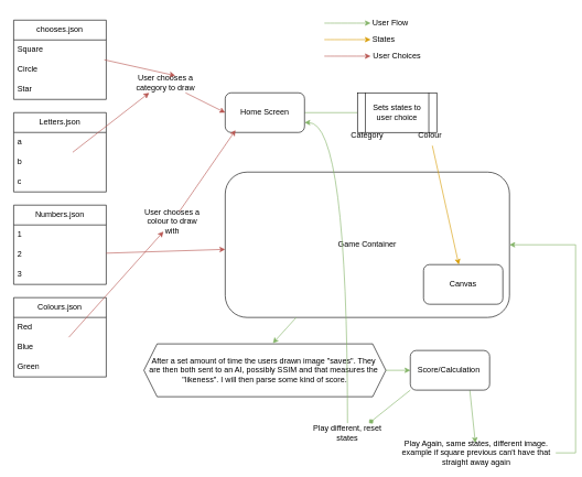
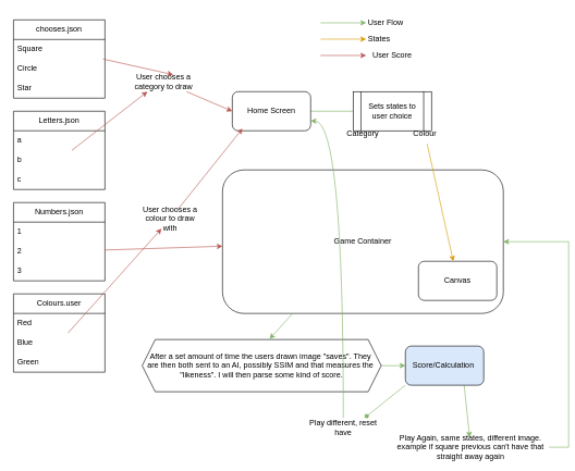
  <mxCell id="0" />
  <mxCell id="1" parent="0" />
  <mxCell id="2" value="Game Container" style="rounded=1;whiteSpace=wrap;html=1;" vertex="1" parent="1"><mxGeometry x="340" y="260" width="430" height="220" as="geometry" /></mxCell>
  <mxCell id="3" value="Canvas" style="rounded=1;whiteSpace=wrap;html=1;" vertex="1" parent="1"><mxGeometry x="640" y="400" width="120" height="60" as="geometry" /></mxCell>
  <mxCell id="4" style="edgeStyle=none;rounded=0;orthogonalLoop=1;jettySize=auto;html=1;fillColor=#d5e8d4;strokeColor=#82b366;endArrow=none;" edge="1" parent="1" source="5" target="30"><mxGeometry relative="1" as="geometry"><mxPoint x="550" y="170" as="targetPoint" /></mxGeometry></mxCell>
- <mxCell id="5" value="Home Screen" style="rounded=1;whiteSpace=wrap;html=1;" vertex="1" parent="1"><mxGeometry x="340" y="140" width="120" height="60" as="geometry" /></mxCell>
+ <mxCell id="5" value="Home Screen" style="rounded=1;whiteSpace=wrap;html=1;" vertex="1" parent="1"><mxGeometry x="355" y="140" width="120" height="60" as="geometry" /></mxCell>
  <mxCell id="6" value="chooses.json" style="swimlane;fontStyle=0;childLayout=stackLayout;horizontal=1;startSize=30;horizontalStack=0;resizeParent=1;resizeParentMax=0;resizeLast=0;collapsible=1;marginBottom=0;whiteSpace=wrap;html=1;" vertex="1" parent="1"><mxGeometry x="20" y="30" width="140" height="120" as="geometry"><mxRectangle x="80" y="70" width="100" height="30" as="alternateBounds" /></mxGeometry></mxCell>
  <mxCell id="7" value="Square" style="text;strokeColor=none;fillColor=none;align=left;verticalAlign=middle;spacingLeft=4;spacingRight=4;overflow=hidden;points=[[0,0.5],[1,0.5]];portConstraint=eastwest;rotatable=0;whiteSpace=wrap;html=1;" vertex="1" parent="6"><mxGeometry y="30" width="140" height="30" as="geometry" /></mxCell>
  <mxCell id="8" value="Circle" style="text;strokeColor=none;fillColor=none;align=left;verticalAlign=middle;spacingLeft=4;spacingRight=4;overflow=hidden;points=[[0,0.5],[1,0.5]];portConstraint=eastwest;rotatable=0;whiteSpace=wrap;html=1;" vertex="1" parent="6"><mxGeometry y="60" width="140" height="30" as="geometry" /></mxCell>
  <mxCell id="9" value="Star" style="text;strokeColor=none;fillColor=none;align=left;verticalAlign=middle;spacingLeft=4;spacingRight=4;overflow=hidden;points=[[0,0.5],[1,0.5]];portConstraint=eastwest;rotatable=0;whiteSpace=wrap;html=1;" vertex="1" parent="6"><mxGeometry y="90" width="140" height="30" as="geometry" /></mxCell>
  <mxCell id="10" value="Letters.json" style="swimlane;fontStyle=0;childLayout=stackLayout;horizontal=1;startSize=30;horizontalStack=0;resizeParent=1;resizeParentMax=0;resizeLast=0;collapsible=1;marginBottom=0;whiteSpace=wrap;html=1;" vertex="1" parent="1"><mxGeometry x="20" y="170" width="140" height="120" as="geometry" /></mxCell>
  <mxCell id="11" value="a" style="text;strokeColor=none;fillColor=none;align=left;verticalAlign=middle;spacingLeft=4;spacingRight=4;overflow=hidden;points=[[0,0.5],[1,0.5]];portConstraint=eastwest;rotatable=0;whiteSpace=wrap;html=1;" vertex="1" parent="10"><mxGeometry y="30" width="140" height="30" as="geometry" /></mxCell>
  <mxCell id="12" value="b" style="text;strokeColor=none;fillColor=none;align=left;verticalAlign=middle;spacingLeft=4;spacingRight=4;overflow=hidden;points=[[0,0.5],[1,0.5]];portConstraint=eastwest;rotatable=0;whiteSpace=wrap;html=1;" vertex="1" parent="10"><mxGeometry y="60" width="140" height="30" as="geometry" /></mxCell>
  <mxCell id="13" value="c" style="text;strokeColor=none;fillColor=none;align=left;verticalAlign=middle;spacingLeft=4;spacingRight=4;overflow=hidden;points=[[0,0.5],[1,0.5]];portConstraint=eastwest;rotatable=0;whiteSpace=wrap;html=1;" vertex="1" parent="10"><mxGeometry y="90" width="140" height="30" as="geometry" /></mxCell>
  <mxCell id="14" value="Numbers.json" style="swimlane;fontStyle=0;childLayout=stackLayout;horizontal=1;startSize=30;horizontalStack=0;resizeParent=1;resizeParentMax=0;resizeLast=0;collapsible=1;marginBottom=0;whiteSpace=wrap;html=1;" vertex="1" parent="1"><mxGeometry x="20" y="310" width="140" height="120" as="geometry" /></mxCell>
  <mxCell id="15" value="1" style="text;strokeColor=none;fillColor=none;align=left;verticalAlign=middle;spacingLeft=4;spacingRight=4;overflow=hidden;points=[[0,0.5],[1,0.5]];portConstraint=eastwest;rotatable=0;whiteSpace=wrap;html=1;" vertex="1" parent="14"><mxGeometry y="30" width="140" height="30" as="geometry" /></mxCell>
  <mxCell id="16" value="2" style="text;strokeColor=none;fillColor=none;align=left;verticalAlign=middle;spacingLeft=4;spacingRight=4;overflow=hidden;points=[[0,0.5],[1,0.5]];portConstraint=eastwest;rotatable=0;whiteSpace=wrap;html=1;" vertex="1" parent="14"><mxGeometry y="60" width="140" height="30" as="geometry" /></mxCell>
  <mxCell id="17" value="3" style="text;strokeColor=none;fillColor=none;align=left;verticalAlign=middle;spacingLeft=4;spacingRight=4;overflow=hidden;points=[[0,0.5],[1,0.5]];portConstraint=eastwest;rotatable=0;whiteSpace=wrap;html=1;" vertex="1" parent="14"><mxGeometry y="90" width="140" height="30" as="geometry" /></mxCell>
- <mxCell id="18" value="Colours.json" style="swimlane;fontStyle=0;childLayout=stackLayout;horizontal=1;startSize=30;horizontalStack=0;resizeParent=1;resizeParentMax=0;resizeLast=0;collapsible=1;marginBottom=0;whiteSpace=wrap;html=1;" vertex="1" parent="1"><mxGeometry x="20" y="450" width="140" height="120" as="geometry" /></mxCell>
+ <mxCell id="18" value="Colours.user" style="swimlane;fontStyle=0;childLayout=stackLayout;horizontal=1;startSize=30;horizontalStack=0;resizeParent=1;resizeParentMax=0;resizeLast=0;collapsible=1;marginBottom=0;whiteSpace=wrap;html=1;" vertex="1" parent="1"><mxGeometry x="20" y="450" width="140" height="120" as="geometry" /></mxCell>
  <mxCell id="19" value="Red&lt;span style=&quot;white-space: pre;&quot;&gt;&#09;&lt;/span&gt;" style="text;strokeColor=none;fillColor=none;align=left;verticalAlign=middle;spacingLeft=4;spacingRight=4;overflow=hidden;points=[[0,0.5],[1,0.5]];portConstraint=eastwest;rotatable=0;whiteSpace=wrap;html=1;" vertex="1" parent="18"><mxGeometry y="30" width="140" height="30" as="geometry" /></mxCell>
  <mxCell id="20" value="Blue" style="text;strokeColor=none;fillColor=none;align=left;verticalAlign=middle;spacingLeft=4;spacingRight=4;overflow=hidden;points=[[0,0.5],[1,0.5]];portConstraint=eastwest;rotatable=0;whiteSpace=wrap;html=1;" vertex="1" parent="18"><mxGeometry y="60" width="140" height="30" as="geometry" /></mxCell>
  <mxCell id="21" value="Green" style="text;strokeColor=none;fillColor=none;align=left;verticalAlign=middle;spacingLeft=4;spacingRight=4;overflow=hidden;points=[[0,0.5],[1,0.5]];portConstraint=eastwest;rotatable=0;whiteSpace=wrap;html=1;" vertex="1" parent="18"><mxGeometry y="90" width="140" height="30" as="geometry" /></mxCell>
  <mxCell id="22" style="edgeStyle=none;rounded=0;orthogonalLoop=1;jettySize=auto;html=1;entryX=0;entryY=0.5;entryDx=0;entryDy=0;fillColor=#f8cecc;strokeColor=#b85450;" edge="1" parent="1" source="23" target="5"><mxGeometry relative="1" as="geometry" /></mxCell>
  <mxCell id="23" value="User chooses a category to draw" style="text;html=1;align=center;verticalAlign=middle;whiteSpace=wrap;rounded=0;" vertex="1" parent="1"><mxGeometry x="200" y="110" width="100" height="30" as="geometry" /></mxCell>
  <mxCell id="24" style="edgeStyle=none;rounded=0;orthogonalLoop=1;jettySize=auto;html=1;entryX=0.644;entryY=0.133;entryDx=0;entryDy=0;entryPerimeter=0;fillColor=#f8cecc;strokeColor=#b85450;" edge="1" parent="1" source="7" target="23"><mxGeometry relative="1" as="geometry" /></mxCell>
  <mxCell id="25" style="edgeStyle=none;rounded=0;orthogonalLoop=1;jettySize=auto;html=1;fillColor=#f8cecc;strokeColor=#b85450;" edge="1" parent="1" source="16" target="2"><mxGeometry relative="1" as="geometry" /></mxCell>
  <mxCell id="26" style="edgeStyle=none;rounded=0;orthogonalLoop=1;jettySize=auto;html=1;entryX=0.25;entryY=1;entryDx=0;entryDy=0;fillColor=#f8cecc;strokeColor=#b85450;" edge="1" parent="1" source="12" target="23"><mxGeometry relative="1" as="geometry" /></mxCell>
  <mxCell id="27" value="User chooses a colour to draw with" style="text;html=1;align=center;verticalAlign=middle;whiteSpace=wrap;rounded=0;" vertex="1" parent="1"><mxGeometry x="210" y="320" width="100" height="30" as="geometry" /></mxCell>
  <mxCell id="28" style="edgeStyle=none;rounded=0;orthogonalLoop=1;jettySize=auto;html=1;fillColor=#f8cecc;strokeColor=#b85450;" edge="1" parent="1" source="20" target="27"><mxGeometry relative="1" as="geometry" /></mxCell>
  <mxCell id="29" style="edgeStyle=none;rounded=0;orthogonalLoop=1;jettySize=auto;html=1;entryX=0.13;entryY=0.943;entryDx=0;entryDy=0;entryPerimeter=0;fillColor=#f8cecc;strokeColor=#b85450;" edge="1" parent="1" source="27" target="5"><mxGeometry relative="1" as="geometry" /></mxCell>
  <mxCell id="30" value="Sets states to user choice" style="shape=process;whiteSpace=wrap;html=1;backgroundOutline=1;" vertex="1" parent="1"><mxGeometry x="540" y="140" width="120" height="60" as="geometry" /></mxCell>
  <mxCell id="31" value="Category" style="text;html=1;align=center;verticalAlign=middle;whiteSpace=wrap;rounded=0;" vertex="1" parent="1"><mxGeometry x="525" y="190" width="60" height="30" as="geometry" /></mxCell>
  <mxCell id="32" style="edgeStyle=none;rounded=0;orthogonalLoop=1;jettySize=auto;html=1;fillColor=#ffe6cc;strokeColor=#d79b00;" edge="1" parent="1" source="33" target="3"><mxGeometry relative="1" as="geometry" /></mxCell>
  <mxCell id="33" value="Colour" style="text;html=1;align=center;verticalAlign=middle;whiteSpace=wrap;rounded=0;" vertex="1" parent="1"><mxGeometry x="620" y="190" width="60" height="30" as="geometry" /></mxCell>
  <mxCell id="34" style="edgeStyle=none;rounded=0;orthogonalLoop=1;jettySize=auto;html=1;entryX=0;entryY=0.5;entryDx=0;entryDy=0;fillColor=#d5e8d4;strokeColor=#82b366;" edge="1" parent="1" source="35" target="39"><mxGeometry relative="1" as="geometry" /></mxCell>
  <mxCell id="35" value="After a set amount of time the users drawn image &quot;saves&quot;. They&amp;nbsp;&lt;div&gt;are then both sent to an AI, possibly SSIM and that measures the&amp;nbsp;&lt;/div&gt;&lt;div&gt;&quot;likeness&quot;. I will then parse some kind of score.&lt;/div&gt;" style="shape=hexagon;perimeter=hexagonPerimeter2;whiteSpace=wrap;html=1;fixedSize=1;" vertex="1" parent="1"><mxGeometry x="217" y="520" width="366" height="80" as="geometry" /></mxCell>
  <mxCell id="36" style="edgeStyle=none;rounded=0;orthogonalLoop=1;jettySize=auto;html=1;exitX=0.25;exitY=1;exitDx=0;exitDy=0;entryX=0.533;entryY=-0.012;entryDx=0;entryDy=0;entryPerimeter=0;fillColor=#d5e8d4;strokeColor=#82b366;" edge="1" parent="1" source="2" target="35"><mxGeometry relative="1" as="geometry" /></mxCell>
  <mxCell id="37" style="edgeStyle=none;rounded=0;orthogonalLoop=1;jettySize=auto;html=1;exitX=0.75;exitY=1;exitDx=0;exitDy=0;elbow=vertical;fillColor=#d5e8d4;strokeColor=#82b366;" edge="1" parent="1" source="39" target="41"><mxGeometry relative="1" as="geometry" /></mxCell>
  <mxCell id="38" style="edgeStyle=none;rounded=0;orthogonalLoop=1;jettySize=auto;html=1;exitX=0;exitY=1;exitDx=0;exitDy=0;entryX=0.75;entryY=0;entryDx=0;entryDy=0;elbow=vertical;fillColor=#d5e8d4;strokeColor=#82b366;endArrow=diamond;" edge="1" parent="1" source="39" target="43"><mxGeometry relative="1" as="geometry" /></mxCell>
- <mxCell id="39" value="Score/Calculation&amp;nbsp;" style="rounded=1;whiteSpace=wrap;html=1;" vertex="1" parent="1"><mxGeometry x="620" y="530" width="120" height="60" as="geometry" /></mxCell>
+ <mxCell id="39" value="Score/Calculation&amp;nbsp;" style="rounded=1;whiteSpace=wrap;html=1;fillColor=#dae8fc;" vertex="1" parent="1"><mxGeometry x="620" y="530" width="120" height="60" as="geometry" /></mxCell>
  <mxCell id="40" style="edgeStyle=entityRelationEdgeStyle;rounded=0;orthogonalLoop=1;jettySize=auto;html=1;elbow=vertical;fillColor=#d5e8d4;strokeColor=#82b366;" edge="1" parent="1" source="41" target="2"><mxGeometry relative="1" as="geometry" /></mxCell>
  <mxCell id="41" value="Play Again, same states, different image. example if square previous can't have that straight away again" style="text;html=1;align=center;verticalAlign=middle;whiteSpace=wrap;rounded=0;" vertex="1" parent="1"><mxGeometry x="600" y="670" width="240" height="30" as="geometry" /></mxCell>
  <mxCell id="42" style="edgeStyle=orthogonalEdgeStyle;curved=1;rounded=0;orthogonalLoop=1;jettySize=auto;html=1;entryX=1;entryY=0.75;entryDx=0;entryDy=0;elbow=vertical;fillColor=#d5e8d4;strokeColor=#82b366;" edge="1" parent="1" source="43" target="5"><mxGeometry relative="1" as="geometry" /></mxCell>
- <mxCell id="43" value="Play different, reset states" style="text;html=1;align=center;verticalAlign=middle;whiteSpace=wrap;rounded=0;" vertex="1" parent="1"><mxGeometry x="460" y="640" width="130" height="30" as="geometry" /></mxCell>
+ <mxCell id="43" value="Play different, reset have" style="text;html=1;align=center;verticalAlign=middle;whiteSpace=wrap;rounded=0;" vertex="1" parent="1"><mxGeometry x="460" y="640" width="130" height="30" as="geometry" /></mxCell>
  <mxCell id="44" value="" style="endArrow=classic;html=1;rounded=0;elbow=vertical;curved=1;fillColor=#d5e8d4;strokeColor=#82b366;" edge="1" parent="1"><mxGeometry width="50" height="50" relative="1" as="geometry"><mxPoint x="490" y="34.5" as="sourcePoint" /><mxPoint x="560" y="34.5" as="targetPoint" /></mxGeometry></mxCell>
  <mxCell id="45" value="" style="endArrow=classic;html=1;rounded=0;elbow=vertical;curved=1;fillColor=#ffe6cc;strokeColor=#d79b00;" edge="1" parent="1"><mxGeometry width="50" height="50" relative="1" as="geometry"><mxPoint x="490" y="59.5" as="sourcePoint" /><mxPoint x="560" y="59.5" as="targetPoint" /></mxGeometry></mxCell>
  <mxCell id="46" value="" style="endArrow=classic;html=1;rounded=0;elbow=vertical;curved=1;fillColor=#f8cecc;strokeColor=#b85450;" edge="1" parent="1"><mxGeometry width="50" height="50" relative="1" as="geometry"><mxPoint x="490" y="84.5" as="sourcePoint" /><mxPoint x="560" y="84.5" as="targetPoint" /></mxGeometry></mxCell>
  <mxCell id="47" value="User Flow" style="text;html=1;align=center;verticalAlign=middle;whiteSpace=wrap;rounded=0;" vertex="1" parent="1"><mxGeometry x="560" y="20" width="60" height="30" as="geometry" /></mxCell>
  <mxCell id="48" value="States" style="text;html=1;align=center;verticalAlign=middle;whiteSpace=wrap;rounded=0;" vertex="1" parent="1"><mxGeometry x="550" y="45" width="60" height="30" as="geometry" /></mxCell>
- <mxCell id="49" value="User Choices" style="text;html=1;align=center;verticalAlign=middle;whiteSpace=wrap;rounded=0;" vertex="1" parent="1"><mxGeometry x="550" y="70" width="100" height="30" as="geometry" /></mxCell>
+ <mxCell id="49" value="User Score" style="text;html=1;align=center;verticalAlign=middle;whiteSpace=wrap;rounded=0;" vertex="1" parent="1"><mxGeometry x="550" y="70" width="100" height="30" as="geometry" /></mxCell>
